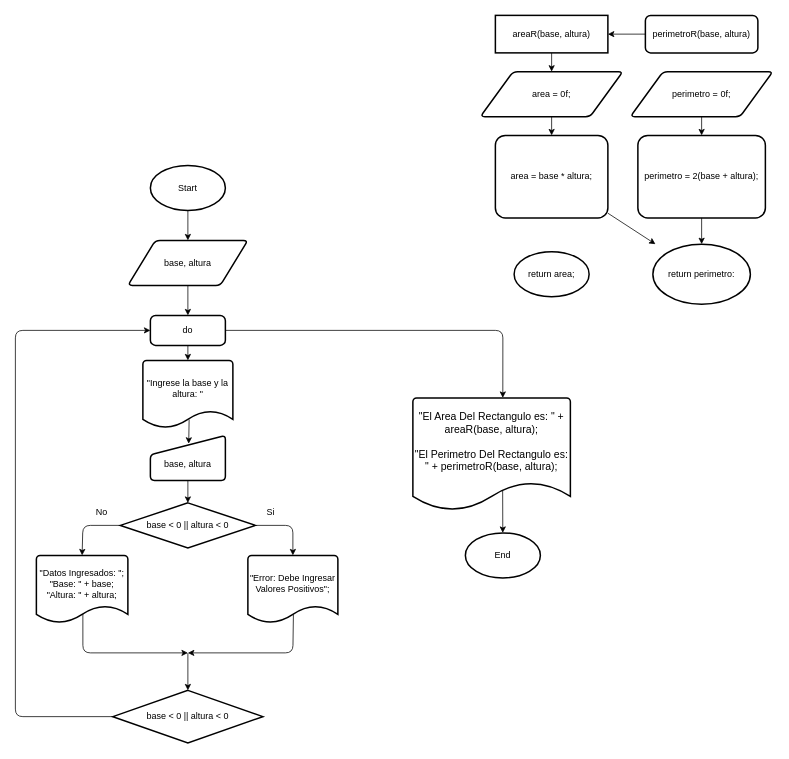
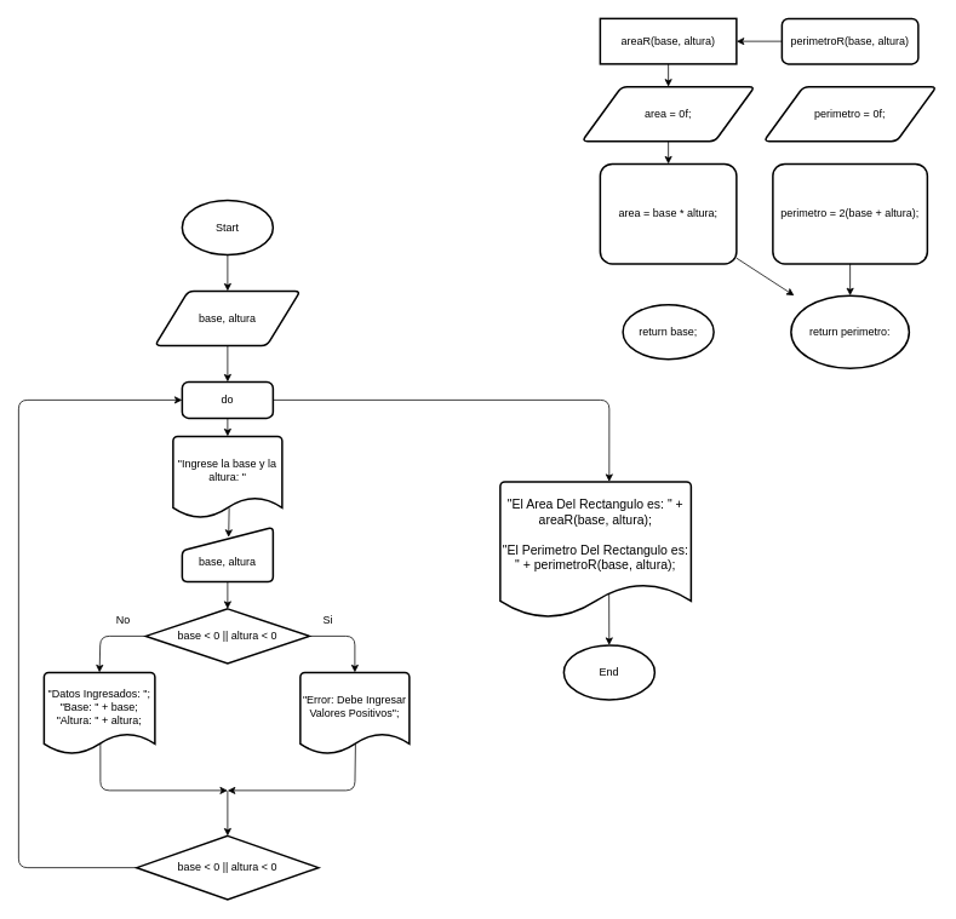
  <mxCell id="0" />
  <mxCell id="1" parent="0" />
  <mxCell id="2" style="edgeStyle=none;html=1;" parent="1" source="3" target="5" edge="1"><mxGeometry relative="1" as="geometry" /></mxCell>
  <mxCell id="3" value="Start" style="strokeWidth=2;html=1;shape=mxgraph.flowchart.start_1;whiteSpace=wrap;" parent="1" vertex="1"><mxGeometry x="200" y="220" width="100" height="60" as="geometry" /></mxCell>
  <mxCell id="4" style="edgeStyle=none;html=1;" parent="1" source="5" edge="1"><mxGeometry relative="1" as="geometry"><mxPoint x="250" y="420" as="targetPoint" /></mxGeometry></mxCell>
  <mxCell id="5" value="base, altura" style="shape=parallelogram;html=1;strokeWidth=2;perimeter=parallelogramPerimeter;whiteSpace=wrap;rounded=1;arcSize=12;size=0.23;" parent="1" vertex="1"><mxGeometry x="170" y="320" width="160" height="60" as="geometry" /></mxCell>
  <mxCell id="6" style="edgeStyle=none;html=1;entryX=0.5;entryY=0;entryDx=0;entryDy=0;" parent="1" source="7" edge="1"><mxGeometry relative="1" as="geometry"><mxPoint x="735" y="95" as="targetPoint" /></mxGeometry></mxCell>
  <mxCell id="7" value="areaR(base, altura)" style="rounded=0;whiteSpace=wrap;html=1;absoluteArcSize=1;arcSize=14;strokeWidth=2;glass=0;" parent="1" vertex="1"><mxGeometry x="660" y="20" width="150" height="50" as="geometry" /></mxCell>
  <mxCell id="8" style="edgeStyle=none;html=1;" parent="1" source="9" target="7" edge="1"><mxGeometry relative="1" as="geometry" /></mxCell>
  <mxCell id="9" value="perimetroR(base, altura)" style="whiteSpace=wrap;html=1;absoluteArcSize=1;arcSize=14;strokeWidth=2;glass=0;rounded=1;" parent="1" vertex="1"><mxGeometry x="860" y="20" width="150" height="50" as="geometry" /></mxCell>
  <mxCell id="10" value="&quot;Ingrese la base y la altura: &quot;&lt;div&gt;&lt;br&gt;&lt;/div&gt;" style="strokeWidth=2;html=1;shape=mxgraph.flowchart.document2;whiteSpace=wrap;size=0.25;" parent="1" vertex="1"><mxGeometry x="190" y="480" width="120" height="90" as="geometry" /></mxCell>
  <mxCell id="11" style="edgeStyle=none;html=1;" parent="1" source="12" edge="1"><mxGeometry relative="1" as="geometry"><mxPoint x="250" y="670" as="targetPoint" /></mxGeometry></mxCell>
  <mxCell id="12" value="&lt;div&gt;&lt;br&gt;&lt;/div&gt;&lt;div&gt;base, altura&lt;/div&gt;" style="html=1;strokeWidth=2;shape=manualInput;whiteSpace=wrap;rounded=1;size=26;arcSize=11;" parent="1" vertex="1"><mxGeometry x="200" y="580" width="100" height="60" as="geometry" /></mxCell>
  <mxCell id="13" value="" style="edgeStyle=none;orthogonalLoop=1;jettySize=auto;html=1;exitX=0.514;exitY=0.877;exitDx=0;exitDy=0;exitPerimeter=0;entryX=0.511;entryY=0.185;entryDx=0;entryDy=0;entryPerimeter=0;" parent="1" source="10" target="12" edge="1"><mxGeometry width="100" relative="1" as="geometry"><mxPoint x="330" y="530" as="sourcePoint" /><mxPoint x="430" y="530" as="targetPoint" /><Array as="points" /></mxGeometry></mxCell>
  <mxCell id="14" style="edgeStyle=none;html=1;entryX=0.5;entryY=0;entryDx=0;entryDy=0;entryPerimeter=0;exitX=0;exitY=0.5;exitDx=0;exitDy=0;exitPerimeter=0;" parent="1" source="16" target="23" edge="1"><mxGeometry relative="1" as="geometry"><mxPoint x="100" y="700" as="targetPoint" /><Array as="points"><mxPoint x="110" y="700" /></Array></mxGeometry></mxCell>
  <mxCell id="15" style="edgeStyle=none;html=1;entryX=0.5;entryY=0;entryDx=0;entryDy=0;entryPerimeter=0;exitX=1;exitY=0.5;exitDx=0;exitDy=0;exitPerimeter=0;" parent="1" source="16" target="21" edge="1"><mxGeometry relative="1" as="geometry"><mxPoint x="410" y="700" as="targetPoint" /><Array as="points"><mxPoint x="390" y="700" /></Array></mxGeometry></mxCell>
  <mxCell id="16" value="base &amp;lt; 0 || altura &amp;lt; 0" style="strokeWidth=2;html=1;shape=mxgraph.flowchart.decision;whiteSpace=wrap;" parent="1" vertex="1"><mxGeometry x="160" y="670" width="180" height="60" as="geometry" /></mxCell>
  <mxCell id="17" style="edgeStyle=none;html=1;entryX=0.571;entryY=0;entryDx=0;entryDy=0;entryPerimeter=0;" parent="1" source="18" target="40" edge="1"><mxGeometry relative="1" as="geometry"><mxPoint x="660" y="530" as="targetPoint" /><Array as="points"><mxPoint x="670" y="440" /></Array></mxGeometry></mxCell>
  <mxCell id="18" value="do" style="rounded=1;whiteSpace=wrap;html=1;absoluteArcSize=1;arcSize=14;strokeWidth=2;" parent="1" vertex="1"><mxGeometry x="200" y="420" width="100" height="40" as="geometry" /></mxCell>
  <mxCell id="19" style="edgeStyle=none;html=1;entryX=0.5;entryY=0;entryDx=0;entryDy=0;entryPerimeter=0;" parent="1" source="18" target="10" edge="1"><mxGeometry relative="1" as="geometry" /></mxCell>
  <mxCell id="20" style="edgeStyle=none;html=1;exitX=0.506;exitY=0.875;exitDx=0;exitDy=0;exitPerimeter=0;" parent="1" source="21" edge="1"><mxGeometry relative="1" as="geometry"><mxPoint x="250" y="870" as="targetPoint" /><mxPoint x="390" y="840" as="sourcePoint" /><Array as="points"><mxPoint x="390" y="870" /></Array></mxGeometry></mxCell>
  <mxCell id="21" value="&quot;Error: Debe Ingresar Valores Positivos&quot;;&lt;div&gt;&lt;br&gt;&lt;/div&gt;" style="strokeWidth=2;html=1;shape=mxgraph.flowchart.document2;whiteSpace=wrap;size=0.25;" parent="1" vertex="1"><mxGeometry x="330" y="740" width="120" height="90" as="geometry" /></mxCell>
  <mxCell id="22" style="edgeStyle=none;html=1;exitX=0.508;exitY=0.868;exitDx=0;exitDy=0;exitPerimeter=0;" parent="1" source="23" edge="1"><mxGeometry relative="1" as="geometry"><mxPoint x="250" y="870" as="targetPoint" /><Array as="points"><mxPoint x="110" y="870" /></Array></mxGeometry></mxCell>
  <mxCell id="23" value="&lt;div&gt;&quot;Datos Ingresados: &quot;;&lt;/div&gt;&lt;div&gt;&quot;Base: &quot; + base;&lt;/div&gt;&lt;div&gt;&quot;Altura: &quot; + altura;&lt;/div&gt;&lt;div&gt;&lt;br&gt;&lt;/div&gt;" style="strokeWidth=2;html=1;shape=mxgraph.flowchart.document2;whiteSpace=wrap;size=0.25;" parent="1" vertex="1"><mxGeometry x="48" y="740" width="122" height="90" as="geometry" /></mxCell>
  <mxCell id="24" value="" style="edgeStyle=none;orthogonalLoop=1;jettySize=auto;html=1;" parent="1" edge="1"><mxGeometry width="100" relative="1" as="geometry"><mxPoint x="250" y="870" as="sourcePoint" /><mxPoint x="250" y="920" as="targetPoint" /><Array as="points" /></mxGeometry></mxCell>
  <mxCell id="25" style="edgeStyle=none;html=1;entryX=0;entryY=0.5;entryDx=0;entryDy=0;" parent="1" source="26" target="18" edge="1"><mxGeometry relative="1" as="geometry"><Array as="points"><mxPoint x="20" y="955" /><mxPoint x="20" y="440" /></Array></mxGeometry></mxCell>
  <mxCell id="26" value="base &amp;lt; 0 || altura &amp;lt; 0" style="strokeWidth=2;html=1;shape=mxgraph.flowchart.decision;whiteSpace=wrap;" parent="1" vertex="1"><mxGeometry x="150" y="920" width="200" height="70" as="geometry" /></mxCell>
  <mxCell id="27" value="Si" style="text;html=1;align=center;verticalAlign=middle;resizable=0;points=[];autosize=1;strokeColor=none;fillColor=none;" parent="1" vertex="1"><mxGeometry x="345" y="668" width="30" height="30" as="geometry" /></mxCell>
  <mxCell id="28" value="No" style="text;html=1;align=center;verticalAlign=middle;resizable=0;points=[];autosize=1;strokeColor=none;fillColor=none;" parent="1" vertex="1"><mxGeometry x="115" y="668" width="40" height="30" as="geometry" /></mxCell>
  <mxCell id="29" value="" style="edgeStyle=none;html=1;" parent="1" source="30" target="31" edge="1"><mxGeometry relative="1" as="geometry" /></mxCell>
  <mxCell id="30" value="area = 0f;" style="shape=parallelogram;html=1;strokeWidth=2;perimeter=parallelogramPerimeter;whiteSpace=wrap;rounded=1;arcSize=12;size=0.23;" parent="1" vertex="1"><mxGeometry x="640" y="95" width="190" height="60" as="geometry" /></mxCell>
  <mxCell id="31" value="area = base * altura;" style="whiteSpace=wrap;html=1;strokeWidth=2;rounded=1;arcSize=12;" parent="1" vertex="1"><mxGeometry x="660" y="180" width="150" height="110" as="geometry" /></mxCell>
- <mxCell id="32" value="return area;" style="strokeWidth=2;html=1;shape=mxgraph.flowchart.start_1;whiteSpace=wrap;" parent="1" vertex="1"><mxGeometry x="685" y="335" width="100" height="60" as="geometry" /></mxCell>
+ <mxCell id="32" value="return base;" style="strokeWidth=2;html=1;shape=mxgraph.flowchart.start_1;whiteSpace=wrap;" parent="1" vertex="1"><mxGeometry x="685" y="335" width="100" height="60" as="geometry" /></mxCell>
  <mxCell id="33" style="edgeStyle=none;html=1;" parent="1" source="31" target="37" edge="1"><mxGeometry relative="1" as="geometry" /></mxCell>
- <mxCell id="34" value="" style="edgeStyle=none;html=1;" parent="1" source="35" target="36" edge="1"><mxGeometry relative="1" as="geometry" /></mxCell>
  <mxCell id="35" value="perimetro = 0f;" style="shape=parallelogram;html=1;strokeWidth=2;perimeter=parallelogramPerimeter;whiteSpace=wrap;rounded=1;arcSize=12;size=0.23;" parent="1" vertex="1"><mxGeometry x="840" y="95" width="190" height="60" as="geometry" /></mxCell>
  <mxCell id="36" value="perimetro = 2(base + altura);" style="whiteSpace=wrap;html=1;strokeWidth=2;rounded=1;arcSize=12;" parent="1" vertex="1"><mxGeometry x="850" y="180" width="170" height="110" as="geometry" /></mxCell>
  <mxCell id="37" value="return perimetro:" style="strokeWidth=2;html=1;shape=mxgraph.flowchart.start_1;whiteSpace=wrap;" parent="1" vertex="1"><mxGeometry x="870" y="325" width="130" height="80" as="geometry" /></mxCell>
  <mxCell id="38" style="edgeStyle=none;html=1;entryX=0.5;entryY=0;entryDx=0;entryDy=0;entryPerimeter=0;" parent="1" source="36" target="37" edge="1"><mxGeometry relative="1" as="geometry" /></mxCell>
  <mxCell id="39" style="edgeStyle=none;html=1;exitX=0.57;exitY=0.822;exitDx=0;exitDy=0;exitPerimeter=0;" parent="1" source="40" target="41" edge="1"><mxGeometry relative="1" as="geometry"><mxPoint x="665" y="656" as="sourcePoint" /></mxGeometry></mxCell>
  <mxCell id="40" value="&lt;font style=&quot;color: rgb(0, 0, 0);&quot;&gt;&quot;El Area Del Rectangulo es: &quot; + areaR(base, altura);&lt;/font&gt;&lt;div&gt;&lt;font color=&quot;#000000&quot;&gt;&lt;br&gt;&lt;/font&gt;&lt;div&gt;&lt;font style=&quot;color: rgb(0, 0, 0);&quot;&gt;&quot;El Perimetro Del Rectangulo es: &quot; + perimetroR(base, altura);&lt;/font&gt;&lt;/div&gt;&lt;div&gt;&lt;font style=&quot;color: rgb(0, 0, 0);&quot;&gt;&lt;br&gt;&lt;/font&gt;&lt;/div&gt;&lt;div&gt;&lt;br&gt;&lt;/div&gt;&lt;/div&gt;" style="strokeWidth=2;html=1;shape=mxgraph.flowchart.document2;whiteSpace=wrap;size=0.25;fontSize=14;" parent="1" vertex="1"><mxGeometry x="550" y="530" width="210" height="150" as="geometry" /></mxCell>
  <mxCell id="41" value="End" style="strokeWidth=2;html=1;shape=mxgraph.flowchart.start_1;whiteSpace=wrap;" parent="1" vertex="1"><mxGeometry x="620" y="710" width="100" height="60" as="geometry" /></mxCell>
